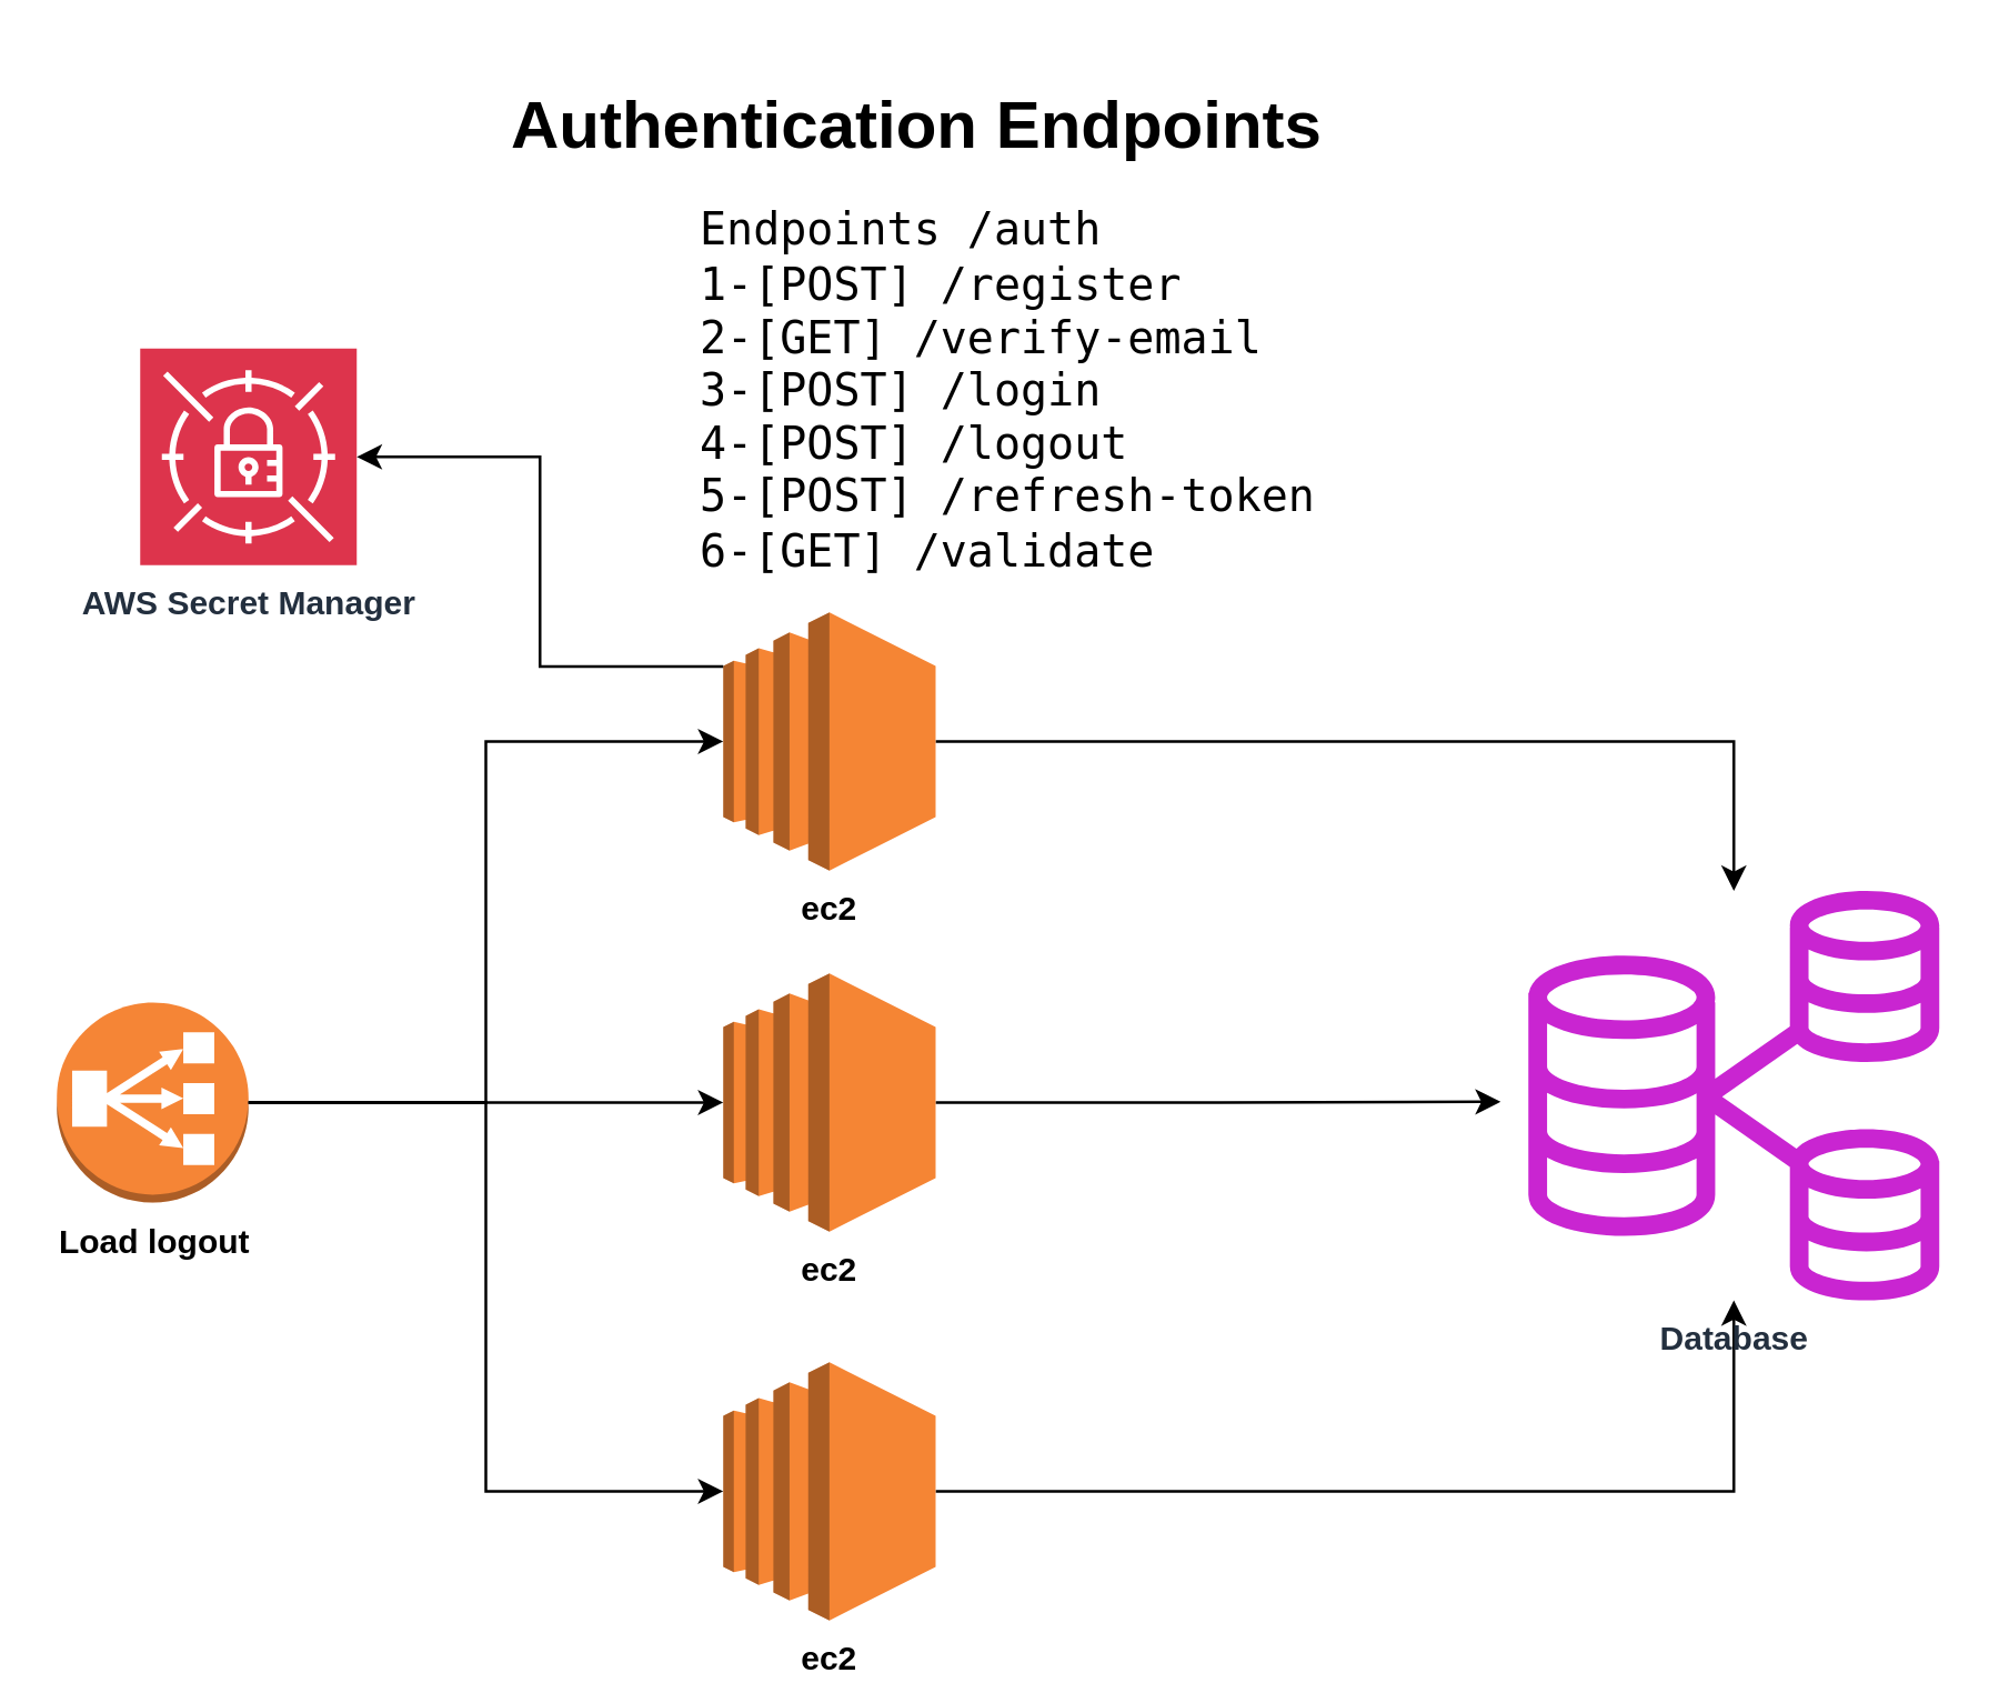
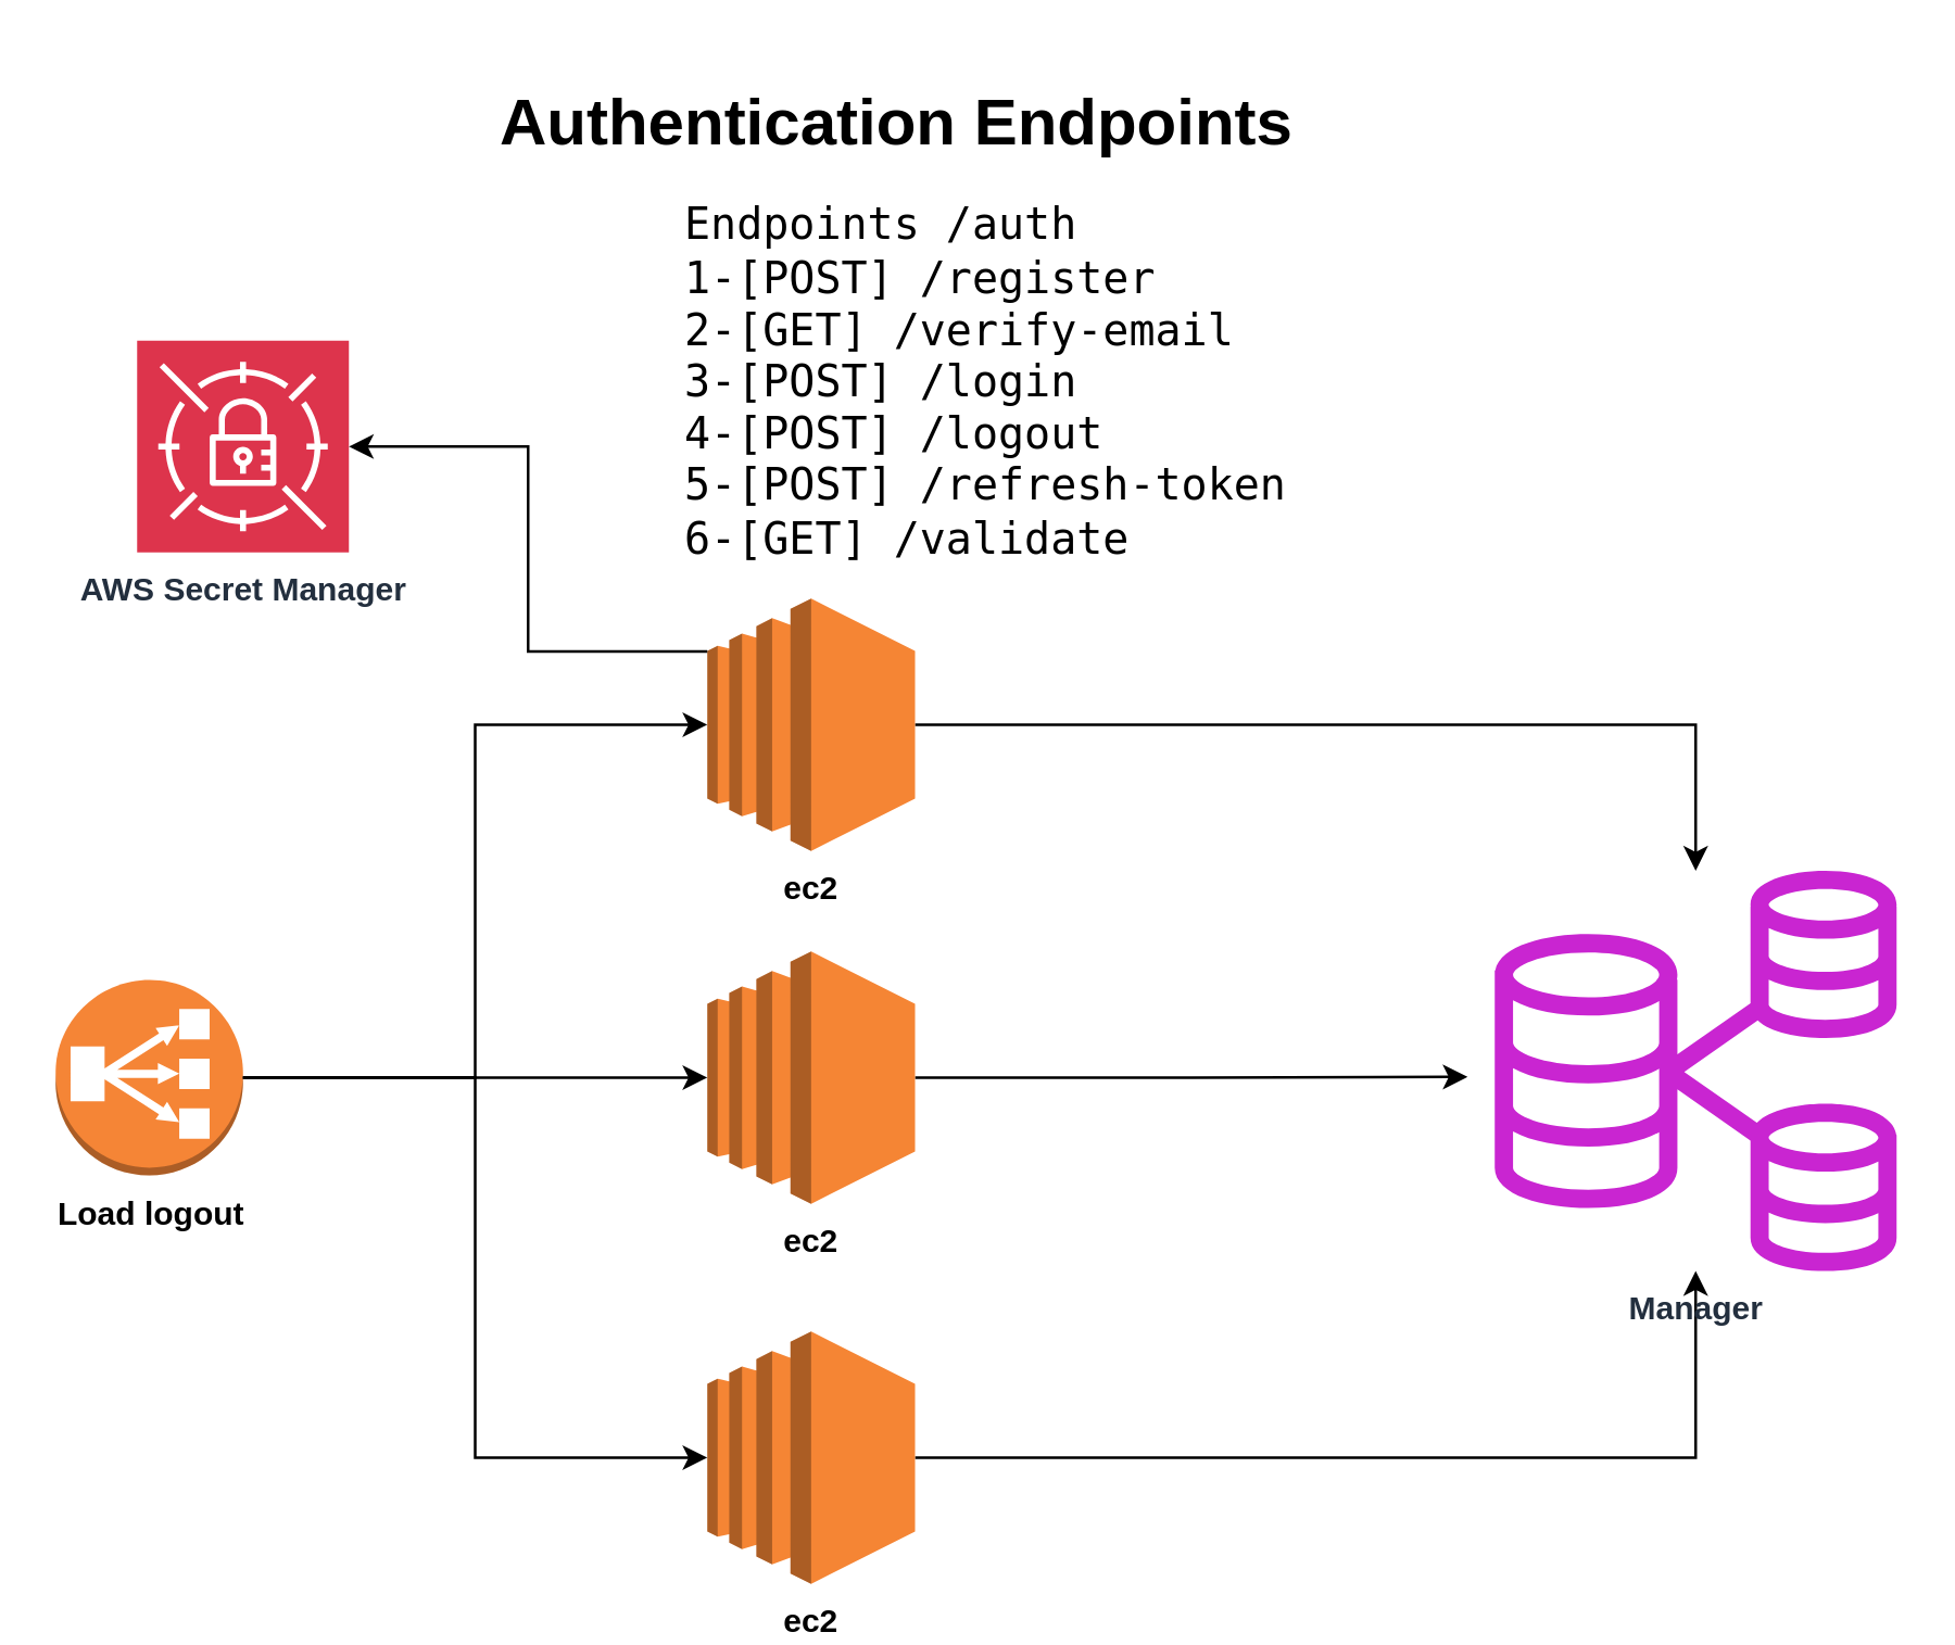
  <mxCell id="0" />
  <mxCell id="1" parent="0" />
  <mxCell id="2" style="edgeStyle=orthogonalEdgeStyle;rounded=0;orthogonalLoop=1;jettySize=auto;html=1;fontStyle=1" parent="1" source="3" target="12" edge="1"><mxGeometry relative="1" as="geometry" /></mxCell>
  <mxCell id="3" value="ec2" style="outlineConnect=0;dashed=0;verticalLabelPosition=bottom;verticalAlign=top;align=center;html=1;shape=mxgraph.aws3.ec2;fillColor=#F58534;gradientColor=none;fontStyle=1" parent="1" vertex="1"><mxGeometry x="260" y="220" width="76.5" height="93" as="geometry" /></mxCell>
  <mxCell id="4" value="Load logout&lt;div&gt;&lt;br&gt;&lt;/div&gt;" style="outlineConnect=0;dashed=0;verticalLabelPosition=bottom;verticalAlign=top;align=center;html=1;shape=mxgraph.aws3.classic_load_balancer;fillColor=#F58536;gradientColor=none;fontStyle=1" parent="1" vertex="1"><mxGeometry x="20" y="360.5" width="69" height="72" as="geometry" /></mxCell>
  <mxCell id="5" style="edgeStyle=orthogonalEdgeStyle;rounded=0;orthogonalLoop=1;jettySize=auto;html=1;exitX=1;exitY=0.5;exitDx=0;exitDy=0;exitPerimeter=0;fontStyle=1" parent="1" source="6" edge="1"><mxGeometry relative="1" as="geometry"><mxPoint x="540" y="396.222" as="targetPoint" /></mxGeometry></mxCell>
  <mxCell id="6" value="ec2" style="outlineConnect=0;dashed=0;verticalLabelPosition=bottom;verticalAlign=top;align=center;html=1;shape=mxgraph.aws3.ec2;fillColor=#F58534;gradientColor=none;fontStyle=1" parent="1" vertex="1"><mxGeometry x="260" y="350" width="76.5" height="93" as="geometry" /></mxCell>
  <mxCell id="7" style="edgeStyle=orthogonalEdgeStyle;rounded=0;orthogonalLoop=1;jettySize=auto;html=1;fontStyle=1" parent="1" source="8" target="12" edge="1"><mxGeometry relative="1" as="geometry" /></mxCell>
  <mxCell id="8" value="ec2" style="outlineConnect=0;dashed=0;verticalLabelPosition=bottom;verticalAlign=top;align=center;html=1;shape=mxgraph.aws3.ec2;fillColor=#F58534;gradientColor=none;fontStyle=1" parent="1" vertex="1"><mxGeometry x="260" y="490" width="76.5" height="93" as="geometry" /></mxCell>
  <mxCell id="9" style="edgeStyle=orthogonalEdgeStyle;rounded=0;orthogonalLoop=1;jettySize=auto;html=1;entryX=0;entryY=0.5;entryDx=0;entryDy=0;entryPerimeter=0;fontStyle=1" parent="1" source="4" target="3" edge="1"><mxGeometry relative="1" as="geometry" /></mxCell>
  <mxCell id="10" style="edgeStyle=orthogonalEdgeStyle;rounded=0;orthogonalLoop=1;jettySize=auto;html=1;entryX=0;entryY=0.5;entryDx=0;entryDy=0;entryPerimeter=0;fontStyle=1" parent="1" source="4" target="6" edge="1"><mxGeometry relative="1" as="geometry" /></mxCell>
  <mxCell id="11" style="edgeStyle=orthogonalEdgeStyle;rounded=0;orthogonalLoop=1;jettySize=auto;html=1;entryX=0;entryY=0.5;entryDx=0;entryDy=0;entryPerimeter=0;fontStyle=1" parent="1" source="4" target="8" edge="1"><mxGeometry relative="1" as="geometry" /></mxCell>
- <mxCell id="12" value="Database" style="sketch=0;outlineConnect=0;fontColor=#232F3E;gradientColor=none;fillColor=#C925D1;strokeColor=none;dashed=0;verticalLabelPosition=bottom;verticalAlign=top;align=center;html=1;fontSize=12;fontStyle=1;aspect=fixed;pointerEvents=1;shape=mxgraph.aws4.rds_multi_az_db_cluster;" parent="1" vertex="1"><mxGeometry x="550" y="320" width="148" height="148" as="geometry" /></mxCell>
+ <mxCell id="12" value="Manager" style="sketch=0;outlineConnect=0;fontColor=#232F3E;gradientColor=none;fillColor=#C925D1;strokeColor=none;dashed=0;verticalLabelPosition=bottom;verticalAlign=top;align=center;html=1;fontSize=12;fontStyle=1;aspect=fixed;pointerEvents=1;shape=mxgraph.aws4.rds_multi_az_db_cluster;" parent="1" vertex="1"><mxGeometry x="550" y="320" width="148" height="148" as="geometry" /></mxCell>
  <mxCell id="13" value="AWS Secret Manager&lt;div&gt;&lt;br&gt;&lt;/div&gt;" style="sketch=0;points=[[0,0,0],[0.25,0,0],[0.5,0,0],[0.75,0,0],[1,0,0],[0,1,0],[0.25,1,0],[0.5,1,0],[0.75,1,0],[1,1,0],[0,0.25,0],[0,0.5,0],[0,0.75,0],[1,0.25,0],[1,0.5,0],[1,0.75,0]];outlineConnect=0;fontColor=#232F3E;fillColor=#DD344C;strokeColor=#ffffff;dashed=0;verticalLabelPosition=bottom;verticalAlign=top;align=center;html=1;fontSize=12;fontStyle=1;aspect=fixed;shape=mxgraph.aws4.resourceIcon;resIcon=mxgraph.aws4.secrets_manager;" parent="1" vertex="1"><mxGeometry x="50" y="125" width="78" height="78" as="geometry" /></mxCell>
  <mxCell id="14" style="edgeStyle=orthogonalEdgeStyle;rounded=0;orthogonalLoop=1;jettySize=auto;html=1;exitX=0;exitY=0.21;exitDx=0;exitDy=0;exitPerimeter=0;entryX=1;entryY=0.5;entryDx=0;entryDy=0;entryPerimeter=0;fontStyle=1" parent="1" source="3" target="13" edge="1"><mxGeometry relative="1" as="geometry" /></mxCell>
  <mxCell id="15" value="Authentication Endpoints" style="text;html=1;align=center;verticalAlign=middle;whiteSpace=wrap;rounded=0;fontSize=24;fontStyle=1" parent="1" vertex="1"><mxGeometry x="140" y="20" width="380" height="50" as="geometry" /></mxCell>
  <mxCell id="16" value="&lt;pre style=&quot;line-height: 20%;&quot;&gt;&lt;pre&gt;Endpoints /auth&lt;/pre&gt;&lt;pre&gt;1-[POST] /register&lt;/pre&gt;&lt;pre&gt;2-[GET] /verify-email&lt;/pre&gt;&lt;pre&gt;3-[POST] /login&lt;/pre&gt;&lt;pre&gt;4-[POST] /logout&lt;/pre&gt;&lt;pre&gt;5-[POST] /refresh-token&lt;/pre&gt;&lt;pre&gt;6-[GET] /validate&lt;/pre&gt;&lt;/pre&gt;" style="text;html=1;align=left;verticalAlign=middle;whiteSpace=wrap;rounded=0;fontSize=16;" parent="1" vertex="1"><mxGeometry x="250" y="50" width="330" height="180" as="geometry" /></mxCell>
